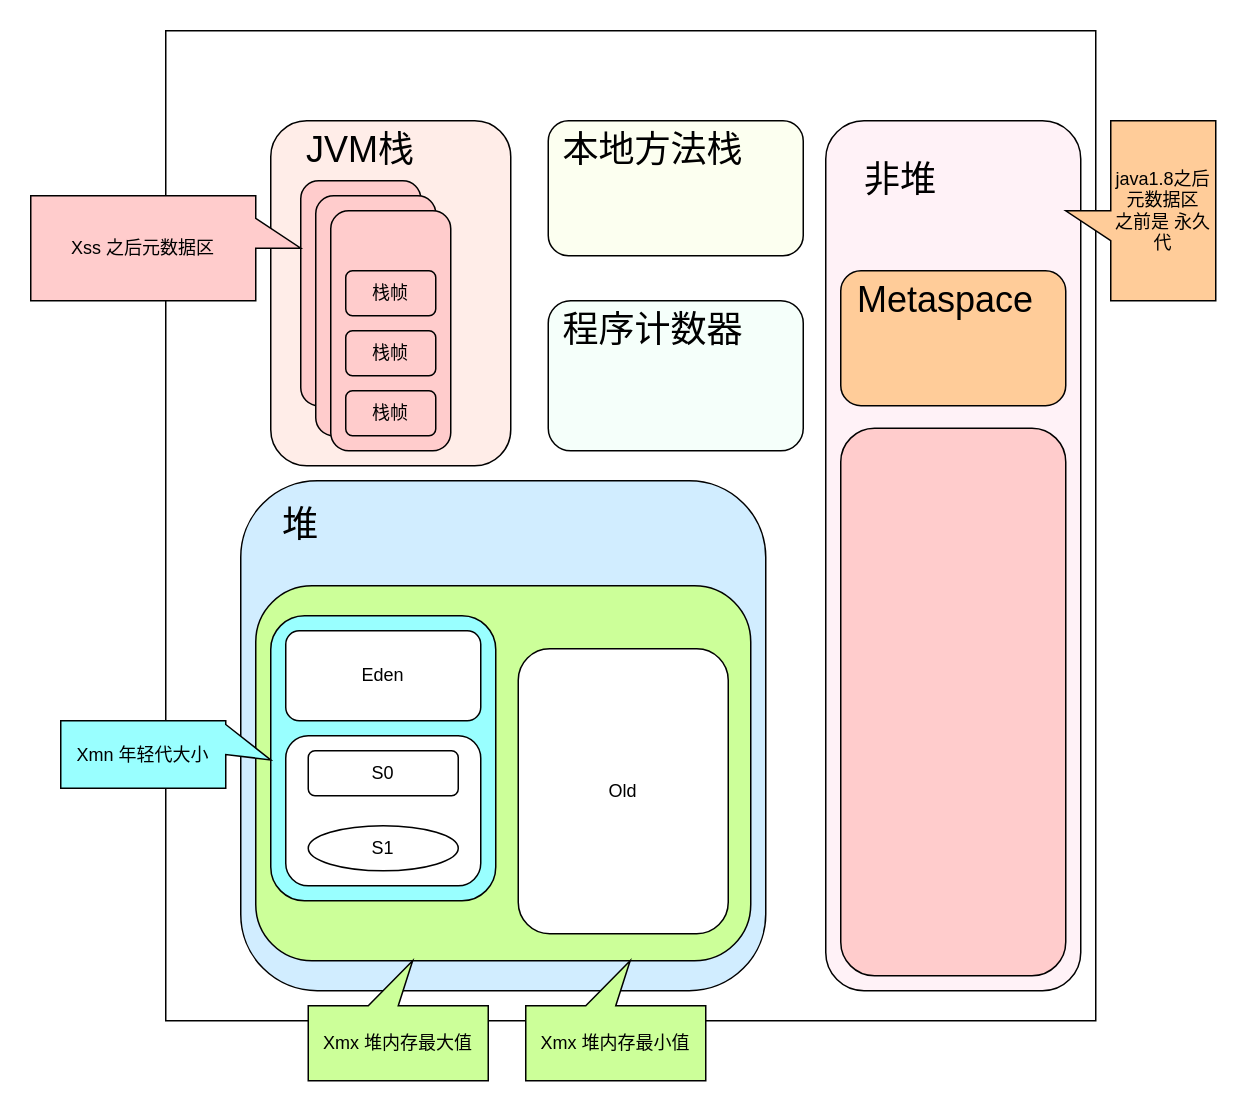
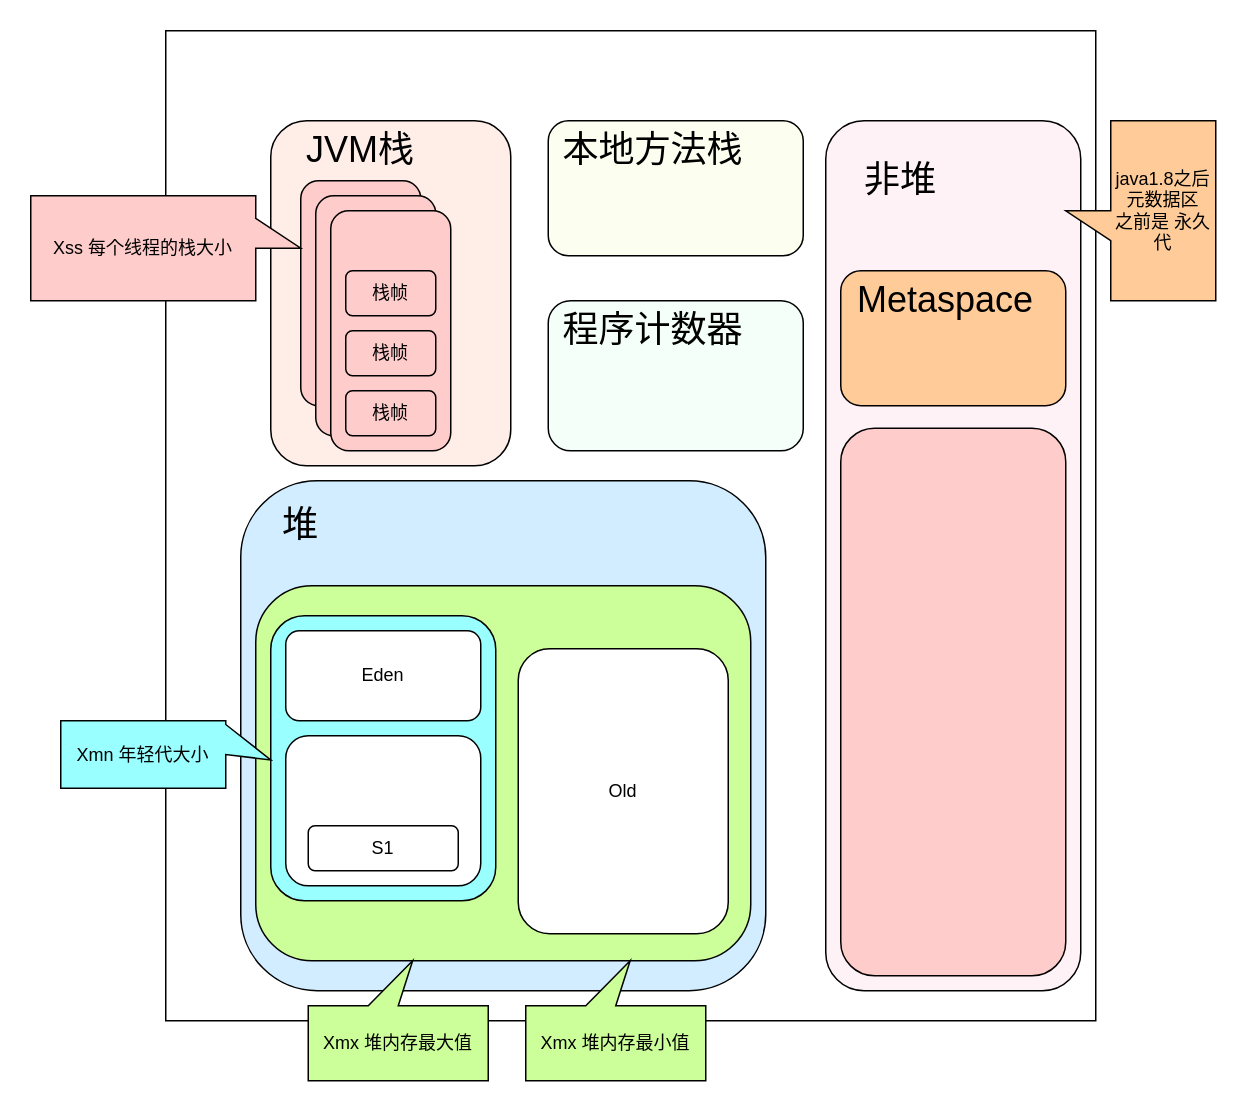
  <mxCell id="0" />
  <mxCell id="1" parent="0" />
  <mxCell id="2" value="" style="rounded=0;whiteSpace=wrap;html=1;" vertex="1" parent="1"><mxGeometry x="110" y="20" width="620" height="660" as="geometry" /></mxCell>
  <mxCell id="3" value="&lt;font style=&quot;font-size: 18px&quot;&gt;堆&lt;/font&gt;" style="text;html=1;strokeColor=none;fillColor=none;align=center;verticalAlign=middle;whiteSpace=wrap;rounded=0;" vertex="1" parent="1"><mxGeometry x="230" y="430" width="40" height="20" as="geometry" /></mxCell>
  <mxCell id="4" value="" style="rounded=1;whiteSpace=wrap;html=1;fillColor=#FFEDE8;" vertex="1" parent="1"><mxGeometry x="180" y="80" width="160" height="230" as="geometry" /></mxCell>
  <mxCell id="5" value="&lt;font style=&quot;font-size: 24px&quot;&gt;JVM栈&lt;/font&gt;" style="text;html=1;strokeColor=none;fillColor=none;align=center;verticalAlign=middle;whiteSpace=wrap;rounded=0;" vertex="1" parent="1"><mxGeometry x="200" y="90" width="80" height="20" as="geometry" /></mxCell>
  <mxCell id="6" value="" style="rounded=1;whiteSpace=wrap;html=1;fillColor=#FFF2F7;" vertex="1" parent="1"><mxGeometry x="550" y="80" width="170" height="580" as="geometry" /></mxCell>
  <mxCell id="7" value="" style="rounded=1;whiteSpace=wrap;html=1;fillColor=#D1EDFF;" vertex="1" parent="1"><mxGeometry x="160" y="320" width="350" height="340" as="geometry" /></mxCell>
  <mxCell id="8" value="&lt;font style=&quot;font-size: 24px&quot;&gt;堆&lt;/font&gt;" style="text;html=1;strokeColor=none;fillColor=none;align=center;verticalAlign=middle;whiteSpace=wrap;rounded=0;" vertex="1" parent="1"><mxGeometry x="180" y="340" width="40" height="20" as="geometry" /></mxCell>
  <mxCell id="9" value="&lt;font style=&quot;font-size: 24px&quot;&gt;非堆&lt;/font&gt;" style="text;html=1;strokeColor=none;fillColor=none;align=center;verticalAlign=middle;whiteSpace=wrap;rounded=0;" vertex="1" parent="1"><mxGeometry x="570" y="110" width="60" height="20" as="geometry" /></mxCell>
  <mxCell id="10" value="" style="rounded=1;whiteSpace=wrap;html=1;fillColor=#FCFFF0;" vertex="1" parent="1"><mxGeometry x="365" y="80" width="170" height="90" as="geometry" /></mxCell>
  <mxCell id="11" value="&lt;font style=&quot;font-size: 24px&quot;&gt;本地方法栈&lt;/font&gt;" style="text;html=1;strokeColor=none;fillColor=none;align=center;verticalAlign=middle;whiteSpace=wrap;rounded=0;" vertex="1" parent="1"><mxGeometry x="370" y="90" width="130" height="20" as="geometry" /></mxCell>
  <mxCell id="12" value="" style="rounded=1;whiteSpace=wrap;html=1;fillColor=#F5FFFA;" vertex="1" parent="1"><mxGeometry x="365" y="200" width="170" height="100" as="geometry" /></mxCell>
  <mxCell id="13" value="&lt;font style=&quot;font-size: 24px&quot;&gt;程序计数器&lt;/font&gt;" style="text;html=1;strokeColor=none;fillColor=none;align=center;verticalAlign=middle;whiteSpace=wrap;rounded=0;" vertex="1" parent="1"><mxGeometry x="370" y="210" width="130" height="20" as="geometry" /></mxCell>
  <mxCell id="14" value="" style="rounded=1;whiteSpace=wrap;html=1;fillColor=#CCFF99;" vertex="1" parent="1"><mxGeometry x="170" y="390" width="330" height="250" as="geometry" /></mxCell>
  <mxCell id="15" value="" style="rounded=1;whiteSpace=wrap;html=1;fillColor=#99FFFF;" vertex="1" parent="1"><mxGeometry x="180" y="410" width="150" height="190" as="geometry" /></mxCell>
  <mxCell id="16" value="Old" style="rounded=1;whiteSpace=wrap;html=1;" vertex="1" parent="1"><mxGeometry x="345" y="432" width="140" height="190" as="geometry" /></mxCell>
  <mxCell id="17" value="Eden" style="rounded=1;whiteSpace=wrap;html=1;" vertex="1" parent="1"><mxGeometry x="190" y="420" width="130" height="60" as="geometry" /></mxCell>
  <mxCell id="18" value="" style="rounded=1;whiteSpace=wrap;html=1;" vertex="1" parent="1"><mxGeometry x="190" y="490" width="130" height="100" as="geometry" /></mxCell>
- <mxCell id="19" value="S0" style="rounded=1;whiteSpace=wrap;html=1;" vertex="1" parent="1"><mxGeometry x="205" y="500" width="100" height="30" as="geometry" /></mxCell>
- <mxCell id="20" value="S1" style="ellipse;whiteSpace=wrap;html=1;" vertex="1" parent="1"><mxGeometry x="205" y="550" width="100" height="30" as="geometry" /></mxCell>
+ <mxCell id="20" value="S1" style="rounded=1;whiteSpace=wrap;html=1;" vertex="1" parent="1"><mxGeometry x="205" y="550" width="100" height="30" as="geometry" /></mxCell>
  <mxCell id="21" value="Xmx 堆内存最大值" style="shape=callout;whiteSpace=wrap;html=1;perimeter=calloutPerimeter;fillColor=#CCFF99;position2=0.42;direction=west;" vertex="1" parent="1"><mxGeometry x="205" y="640" width="120" height="80" as="geometry" /></mxCell>
  <mxCell id="22" value="Xmn 年轻代大小" style="shape=callout;whiteSpace=wrap;html=1;perimeter=calloutPerimeter;fillColor=#99FFFF;position2=0.42;direction=north;" vertex="1" parent="1"><mxGeometry x="40" y="480" width="140" height="45" as="geometry" /></mxCell>
  <mxCell id="23" value="Xmx 堆内存最小值" style="shape=callout;whiteSpace=wrap;html=1;perimeter=calloutPerimeter;fillColor=#CCFF99;position2=0.42;direction=west;" vertex="1" parent="1"><mxGeometry x="350" y="640" width="120" height="80" as="geometry" /></mxCell>
  <mxCell id="24" value="" style="rounded=1;whiteSpace=wrap;html=1;fillColor=#FFCC99;" vertex="1" parent="1"><mxGeometry x="560" y="180" width="150" height="90" as="geometry" /></mxCell>
  <mxCell id="25" value="&lt;font style=&quot;font-size: 24px&quot;&gt;Metaspace&lt;/font&gt;" style="text;html=1;strokeColor=none;fillColor=none;align=center;verticalAlign=middle;whiteSpace=wrap;rounded=0;" vertex="1" parent="1"><mxGeometry x="560" y="190" width="140" height="20" as="geometry" /></mxCell>
  <mxCell id="26" value="java1.8之后元数据区&lt;br&gt;之前是 永久代" style="shape=callout;whiteSpace=wrap;html=1;perimeter=calloutPerimeter;fillColor=#FFCC99;direction=south;" vertex="1" parent="1"><mxGeometry x="710" y="80" width="100" height="120" as="geometry" /></mxCell>
  <mxCell id="27" value="" style="rounded=1;whiteSpace=wrap;html=1;fillColor=#FFCCCC;" vertex="1" parent="1"><mxGeometry x="560" y="285" width="150" height="365" as="geometry" /></mxCell>
  <mxCell id="28" value="" style="rounded=1;whiteSpace=wrap;html=1;fillColor=#FFCCCC;" vertex="1" parent="1"><mxGeometry x="200" y="120" width="80" height="150" as="geometry" /></mxCell>
  <mxCell id="29" value="" style="rounded=1;whiteSpace=wrap;html=1;fillColor=#FFCCCC;" vertex="1" parent="1"><mxGeometry x="210" y="130" width="80" height="160" as="geometry" /></mxCell>
  <mxCell id="30" value="" style="rounded=1;whiteSpace=wrap;html=1;fillColor=#FFCCCC;" vertex="1" parent="1"><mxGeometry x="220" y="140" width="80" height="160" as="geometry" /></mxCell>
  <mxCell id="31" value="栈帧" style="rounded=1;whiteSpace=wrap;html=1;fillColor=#FFCCCC;" vertex="1" parent="1"><mxGeometry x="230" y="180" width="60" height="30" as="geometry" /></mxCell>
  <mxCell id="32" value="栈帧" style="rounded=1;whiteSpace=wrap;html=1;fillColor=#FFCCCC;" vertex="1" parent="1"><mxGeometry x="230" y="220" width="60" height="30" as="geometry" /></mxCell>
  <mxCell id="33" value="栈帧" style="rounded=1;whiteSpace=wrap;html=1;fillColor=#FFCCCC;" vertex="1" parent="1"><mxGeometry x="230" y="260" width="60" height="30" as="geometry" /></mxCell>
- <mxCell id="34" value="Xss 之后元数据区" style="shape=callout;whiteSpace=wrap;html=1;perimeter=calloutPerimeter;fillColor=#FFCCCC;direction=north;" vertex="1" parent="1"><mxGeometry x="20" y="130" width="180" height="70" as="geometry" /></mxCell>
+ <mxCell id="34" value="Xss 每个线程的栈大小" style="shape=callout;whiteSpace=wrap;html=1;perimeter=calloutPerimeter;fillColor=#FFCCCC;direction=north;" vertex="1" parent="1"><mxGeometry x="20" y="130" width="180" height="70" as="geometry" /></mxCell>
